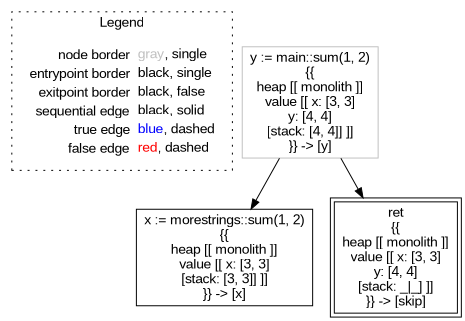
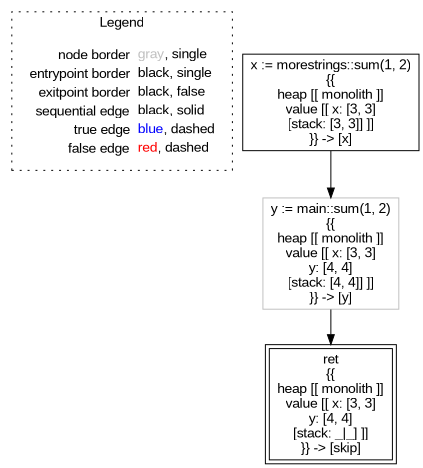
  digraph {
    fontname="Liberation Sans"
    node [fontname="Liberation Sans" shape=rect color=black]
    edge [color=black fontname="Liberation Sans"]
    n1 [label=<<table border="0" cellpadding="2" cellspacing="0" cellborder="0"><tr><td align="right">node border&nbsp;</td><td align="left"><font color="gray">gray</font>, single</td></tr><tr><td align="right">entrypoint border&nbsp;</td><td align="left"><font color="black">black</font>, single</td></tr><tr><td align="right">exitpoint border&nbsp;</td><td align="left"><font color="black">black</font>, false</td></tr><tr><td align="right">sequential edge&nbsp;</td><td align="left"><font color="black">black</font>, solid</td></tr><tr><td align="right">true edge&nbsp;</td><td align="left"><font color="blue">blue</font>, dashed</td></tr><tr><td align="right">false edge&nbsp;</td><td align="left"><font color="red">red</font>, dashed</td></tr></table>> shape=plaintext color=""]
    n2 [label=<x := morestrings::sum(1, 2)<BR/>{{<BR/>heap [[ monolith ]]<BR/>value [[ x: [3, 3]<BR/>[stack: [3, 3]] ]]<BR/>}} -&gt; [x]>]
    n3 [color=gray label=<y := main::sum(1, 2)<BR/>{{<BR/>heap [[ monolith ]]<BR/>value [[ x: [3, 3]<BR/>y: [4, 4]<BR/>[stack: [4, 4]] ]]<BR/>}} -&gt; [y]>]
    n4 [label=<ret<BR/>{{<BR/>heap [[ monolith ]]<BR/>value [[ x: [3, 3]<BR/>y: [4, 4]<BR/>[stack: _|_] ]]<BR/>}} -&gt; [skip]> peripheries=2]
    subgraph cluster_1 {
      label=Legend
      style=dotted
      n1
    }
-   n3 -> n2
+   n2 -> n3
    n3 -> n4
  }
